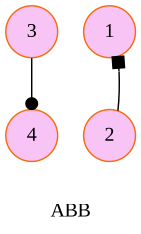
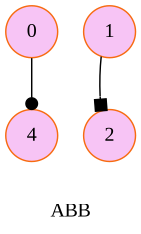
  digraph {
    fontname="Liberation Serif"
    label=ABB
    rankdir=TB
    node [color="#F76B11" fillcolor="#F7C4F5" fontname="Liberation Serif" shape=circle style=filled]
    edge [fontname="Liberation Serif"]
-   3
+   3 [label=0]
    4
    1
    2
    3 -> 4 [arrowhead=dot]
-   2 -> 1 [arrowhead=box]
+   1 -> 2 [arrowhead=box]
  }
